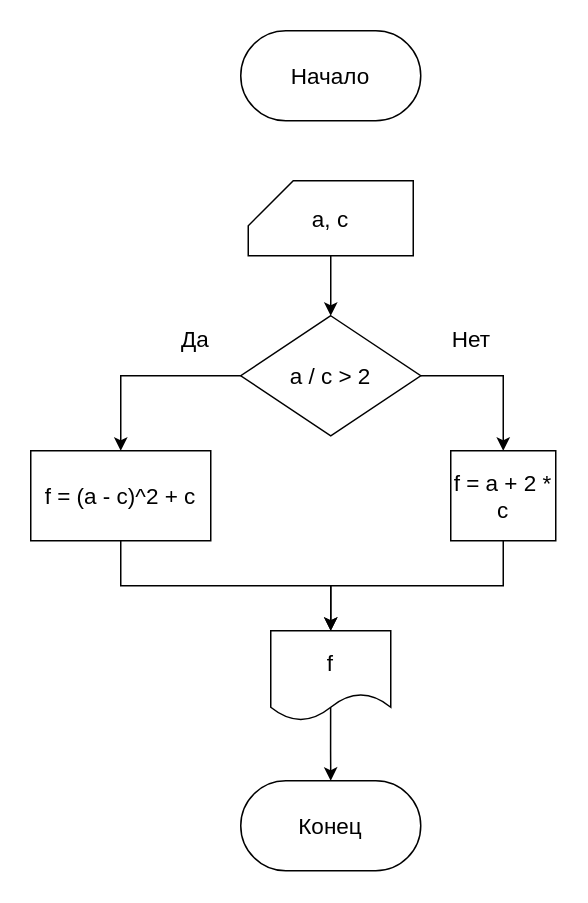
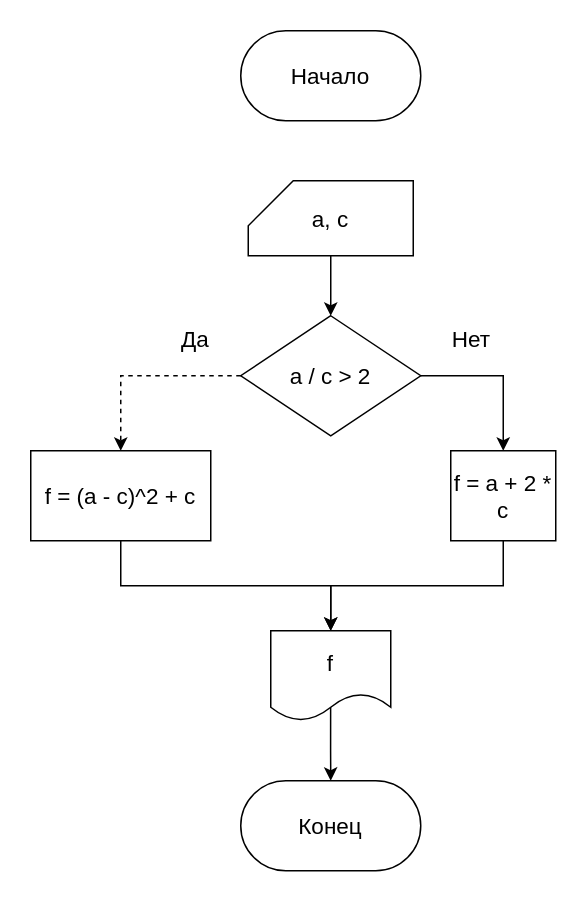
  <mxCell id="0" />
  <mxCell id="1" parent="0" />
  <mxCell id="2" value="Начало" style="rounded=1;whiteSpace=wrap;html=1;arcSize=50;fontSize=15;" vertex="1" parent="1"><mxGeometry x="160" y="20" width="120" height="60" as="geometry" /></mxCell>
  <mxCell id="3" value="Конец" style="rounded=1;whiteSpace=wrap;html=1;arcSize=50;fontSize=15;" vertex="1" parent="1"><mxGeometry x="160" y="520" width="120" height="60" as="geometry" /></mxCell>
  <mxCell id="4" value="" style="edgeStyle=orthogonalEdgeStyle;rounded=0;orthogonalLoop=1;jettySize=auto;html=1;fontSize=15;" edge="1" parent="1" source="5" target="8"><mxGeometry relative="1" as="geometry" /></mxCell>
  <mxCell id="5" value="a, c" style="shape=card;whiteSpace=wrap;html=1;fontSize=15;" vertex="1" parent="1"><mxGeometry x="165" y="120" width="110" height="50" as="geometry" /></mxCell>
  <mxCell id="6" style="edgeStyle=orthogonalEdgeStyle;rounded=0;orthogonalLoop=1;jettySize=auto;html=1;entryX=0.5;entryY=0;entryDx=0;entryDy=0;fontSize=15;" edge="1" parent="1" source="8" target="12"><mxGeometry relative="1" as="geometry" /></mxCell>
- <mxCell id="7" style="edgeStyle=orthogonalEdgeStyle;rounded=0;orthogonalLoop=1;jettySize=auto;html=1;entryX=0.5;entryY=0;entryDx=0;entryDy=0;fontSize=15;" edge="1" parent="1" source="8" target="10"><mxGeometry relative="1" as="geometry" /></mxCell>
+ <mxCell id="7" style="edgeStyle=orthogonalEdgeStyle;rounded=0;orthogonalLoop=1;jettySize=auto;html=1;entryX=0.5;entryY=0;entryDx=0;entryDy=0;fontSize=15;dashed=1;" edge="1" parent="1" source="8" target="10"><mxGeometry relative="1" as="geometry" /></mxCell>
  <mxCell id="8" value="a / c &amp;gt; 2" style="rhombus;whiteSpace=wrap;html=1;fontSize=15;" vertex="1" parent="1"><mxGeometry x="160" y="210" width="120" height="80" as="geometry" /></mxCell>
  <mxCell id="9" style="edgeStyle=orthogonalEdgeStyle;rounded=0;orthogonalLoop=1;jettySize=auto;html=1;entryX=0.5;entryY=0;entryDx=0;entryDy=0;fontSize=15;exitX=0.5;exitY=1;exitDx=0;exitDy=0;" edge="1" parent="1" source="10" target="14"><mxGeometry relative="1" as="geometry" /></mxCell>
  <mxCell id="10" value="f = (a - c)^2 + c" style="rounded=0;whiteSpace=wrap;html=1;fontSize=15;" vertex="1" parent="1"><mxGeometry x="20" y="300" width="120" height="60" as="geometry" /></mxCell>
  <mxCell id="11" style="edgeStyle=orthogonalEdgeStyle;rounded=0;orthogonalLoop=1;jettySize=auto;html=1;exitX=0.5;exitY=1;exitDx=0;exitDy=0;entryX=0.5;entryY=0;entryDx=0;entryDy=0;fontSize=15;" edge="1" parent="1" source="12" target="14"><mxGeometry relative="1" as="geometry" /></mxCell>
  <mxCell id="12" value="f = a + 2 * c" style="rounded=0;whiteSpace=wrap;html=1;fontSize=15;" vertex="1" parent="1"><mxGeometry x="300" y="300" width="70" height="60" as="geometry" /></mxCell>
  <mxCell id="13" style="edgeStyle=orthogonalEdgeStyle;rounded=0;orthogonalLoop=1;jettySize=auto;html=1;entryX=0.5;entryY=0;entryDx=0;entryDy=0;fontSize=15;exitX=0.499;exitY=0.85;exitDx=0;exitDy=0;exitPerimeter=0;" edge="1" parent="1" source="14" target="3"><mxGeometry relative="1" as="geometry" /></mxCell>
  <mxCell id="14" value="f" style="shape=document;whiteSpace=wrap;html=1;boundedLbl=1;fontSize=15;" vertex="1" parent="1"><mxGeometry x="180" y="420" width="80" height="60" as="geometry" /></mxCell>
  <mxCell id="15" value="Да" style="text;html=1;strokeColor=none;fillColor=none;align=center;verticalAlign=middle;whiteSpace=wrap;rounded=0;fontSize=15;" vertex="1" parent="1"><mxGeometry x="100" y="210" width="60" height="30" as="geometry" /></mxCell>
  <mxCell id="16" value="Нет" style="text;html=1;strokeColor=none;fillColor=none;align=center;verticalAlign=middle;whiteSpace=wrap;rounded=0;fontSize=15;" vertex="1" parent="1"><mxGeometry x="284" y="210" width="60" height="30" as="geometry" /></mxCell>
